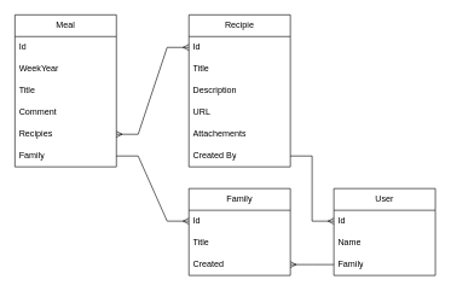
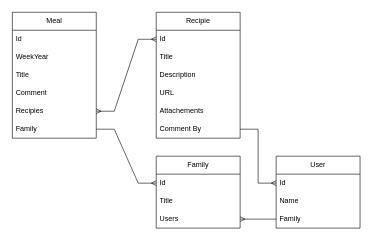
  <mxCell id="0" />
  <mxCell id="1" parent="0" />
  <mxCell id="2" value="Meal" style="swimlane;fontStyle=0;childLayout=stackLayout;horizontal=1;startSize=30;horizontalStack=0;resizeParent=1;resizeParentMax=0;resizeLast=0;collapsible=1;marginBottom=0;whiteSpace=wrap;html=1;" vertex="1" parent="1"><mxGeometry x="20" y="20" width="140" height="210" as="geometry" /></mxCell>
  <mxCell id="3" value="Id" style="text;strokeColor=none;fillColor=none;align=left;verticalAlign=middle;spacingLeft=4;spacingRight=4;overflow=hidden;points=[[0,0.5],[1,0.5]];portConstraint=eastwest;rotatable=0;whiteSpace=wrap;html=1;" vertex="1" parent="2"><mxGeometry y="30" width="140" height="30" as="geometry" /></mxCell>
  <mxCell id="4" value="WeekYear" style="text;strokeColor=none;fillColor=none;align=left;verticalAlign=middle;spacingLeft=4;spacingRight=4;overflow=hidden;points=[[0,0.5],[1,0.5]];portConstraint=eastwest;rotatable=0;whiteSpace=wrap;html=1;" vertex="1" parent="2"><mxGeometry y="60" width="140" height="30" as="geometry" /></mxCell>
  <mxCell id="5" value="Title" style="text;strokeColor=none;fillColor=none;align=left;verticalAlign=middle;spacingLeft=4;spacingRight=4;overflow=hidden;points=[[0,0.5],[1,0.5]];portConstraint=eastwest;rotatable=0;whiteSpace=wrap;html=1;" vertex="1" parent="2"><mxGeometry y="90" width="140" height="30" as="geometry" /></mxCell>
  <mxCell id="6" value="Comment" style="text;strokeColor=none;fillColor=none;align=left;verticalAlign=middle;spacingLeft=4;spacingRight=4;overflow=hidden;points=[[0,0.5],[1,0.5]];portConstraint=eastwest;rotatable=0;whiteSpace=wrap;html=1;" vertex="1" parent="2"><mxGeometry y="120" width="140" height="30" as="geometry" /></mxCell>
  <mxCell id="7" value="Recipies" style="text;strokeColor=none;fillColor=none;align=left;verticalAlign=middle;spacingLeft=4;spacingRight=4;overflow=hidden;points=[[0,0.5],[1,0.5]];portConstraint=eastwest;rotatable=0;whiteSpace=wrap;html=1;" vertex="1" parent="2"><mxGeometry y="150" width="140" height="30" as="geometry" /></mxCell>
  <mxCell id="8" value="Family" style="text;strokeColor=none;fillColor=none;align=left;verticalAlign=middle;spacingLeft=4;spacingRight=4;overflow=hidden;points=[[0,0.5],[1,0.5]];portConstraint=eastwest;rotatable=0;whiteSpace=wrap;html=1;" vertex="1" parent="2"><mxGeometry y="180" width="140" height="30" as="geometry" /></mxCell>
  <mxCell id="9" value="Recipie" style="swimlane;fontStyle=0;childLayout=stackLayout;horizontal=1;startSize=30;horizontalStack=0;resizeParent=1;resizeParentMax=0;resizeLast=0;collapsible=1;marginBottom=0;whiteSpace=wrap;html=1;" vertex="1" parent="1"><mxGeometry x="260" y="20" width="140" height="210" as="geometry" /></mxCell>
  <mxCell id="10" value="Id" style="text;strokeColor=none;fillColor=none;align=left;verticalAlign=middle;spacingLeft=4;spacingRight=4;overflow=hidden;points=[[0,0.5],[1,0.5]];portConstraint=eastwest;rotatable=0;whiteSpace=wrap;html=1;" vertex="1" parent="9"><mxGeometry y="30" width="140" height="30" as="geometry" /></mxCell>
  <mxCell id="11" value="Title" style="text;strokeColor=none;fillColor=none;align=left;verticalAlign=middle;spacingLeft=4;spacingRight=4;overflow=hidden;points=[[0,0.5],[1,0.5]];portConstraint=eastwest;rotatable=0;whiteSpace=wrap;html=1;" vertex="1" parent="9"><mxGeometry y="60" width="140" height="30" as="geometry" /></mxCell>
  <mxCell id="12" value="Description" style="text;strokeColor=none;fillColor=none;align=left;verticalAlign=middle;spacingLeft=4;spacingRight=4;overflow=hidden;points=[[0,0.5],[1,0.5]];portConstraint=eastwest;rotatable=0;whiteSpace=wrap;html=1;" vertex="1" parent="9"><mxGeometry y="90" width="140" height="30" as="geometry" /></mxCell>
  <mxCell id="13" value="URL" style="text;strokeColor=none;fillColor=none;align=left;verticalAlign=middle;spacingLeft=4;spacingRight=4;overflow=hidden;points=[[0,0.5],[1,0.5]];portConstraint=eastwest;rotatable=0;whiteSpace=wrap;html=1;" vertex="1" parent="9"><mxGeometry y="120" width="140" height="30" as="geometry" /></mxCell>
  <mxCell id="14" value="Attachements" style="text;strokeColor=none;fillColor=none;align=left;verticalAlign=middle;spacingLeft=4;spacingRight=4;overflow=hidden;points=[[0,0.5],[1,0.5]];portConstraint=eastwest;rotatable=0;whiteSpace=wrap;html=1;" vertex="1" parent="9"><mxGeometry y="150" width="140" height="30" as="geometry" /></mxCell>
- <mxCell id="15" value="Created By" style="text;strokeColor=none;fillColor=none;align=left;verticalAlign=middle;spacingLeft=4;spacingRight=4;overflow=hidden;points=[[0,0.5],[1,0.5]];portConstraint=eastwest;rotatable=0;whiteSpace=wrap;html=1;" vertex="1" parent="9"><mxGeometry y="180" width="140" height="30" as="geometry" /></mxCell>
+ <mxCell id="15" value="Comment By" style="text;strokeColor=none;fillColor=none;align=left;verticalAlign=middle;spacingLeft=4;spacingRight=4;overflow=hidden;points=[[0,0.5],[1,0.5]];portConstraint=eastwest;rotatable=0;whiteSpace=wrap;html=1;" vertex="1" parent="9"><mxGeometry y="180" width="140" height="30" as="geometry" /></mxCell>
  <mxCell id="16" value="" style="edgeStyle=entityRelationEdgeStyle;fontSize=12;html=1;endArrow=ERmany;startArrow=ERmany;rounded=0;exitX=1;exitY=0.5;exitDx=0;exitDy=0;" edge="1" parent="1" source="7" target="10"><mxGeometry width="100" height="100" relative="1" as="geometry"><mxPoint x="140" y="420" as="sourcePoint" /><mxPoint x="240" y="320" as="targetPoint" /></mxGeometry></mxCell>
  <mxCell id="17" value="Family" style="swimlane;fontStyle=0;childLayout=stackLayout;horizontal=1;startSize=30;horizontalStack=0;resizeParent=1;resizeParentMax=0;resizeLast=0;collapsible=1;marginBottom=0;whiteSpace=wrap;html=1;" vertex="1" parent="1"><mxGeometry x="260" y="260" width="140" height="120" as="geometry" /></mxCell>
  <mxCell id="18" value="Id" style="text;strokeColor=none;fillColor=none;align=left;verticalAlign=middle;spacingLeft=4;spacingRight=4;overflow=hidden;points=[[0,0.5],[1,0.5]];portConstraint=eastwest;rotatable=0;whiteSpace=wrap;html=1;" vertex="1" parent="17"><mxGeometry y="30" width="140" height="30" as="geometry" /></mxCell>
  <mxCell id="19" value="Title" style="text;strokeColor=none;fillColor=none;align=left;verticalAlign=middle;spacingLeft=4;spacingRight=4;overflow=hidden;points=[[0,0.5],[1,0.5]];portConstraint=eastwest;rotatable=0;whiteSpace=wrap;html=1;" vertex="1" parent="17"><mxGeometry y="60" width="140" height="30" as="geometry" /></mxCell>
- <mxCell id="20" value="Created" style="text;strokeColor=none;fillColor=none;align=left;verticalAlign=middle;spacingLeft=4;spacingRight=4;overflow=hidden;points=[[0,0.5],[1,0.5]];portConstraint=eastwest;rotatable=0;whiteSpace=wrap;html=1;" vertex="1" parent="17"><mxGeometry y="90" width="140" height="30" as="geometry" /></mxCell>
+ <mxCell id="20" value="Users" style="text;strokeColor=none;fillColor=none;align=left;verticalAlign=middle;spacingLeft=4;spacingRight=4;overflow=hidden;points=[[0,0.5],[1,0.5]];portConstraint=eastwest;rotatable=0;whiteSpace=wrap;html=1;" vertex="1" parent="17"><mxGeometry y="90" width="140" height="30" as="geometry" /></mxCell>
  <mxCell id="21" value="" style="edgeStyle=entityRelationEdgeStyle;fontSize=12;html=1;endArrow=ERmany;rounded=0;exitX=1;exitY=0.5;exitDx=0;exitDy=0;" edge="1" parent="1" source="8" target="18"><mxGeometry width="100" height="100" relative="1" as="geometry"><mxPoint x="60" y="430" as="sourcePoint" /><mxPoint x="160" y="330" as="targetPoint" /></mxGeometry></mxCell>
  <mxCell id="22" value="User" style="swimlane;fontStyle=0;childLayout=stackLayout;horizontal=1;startSize=30;horizontalStack=0;resizeParent=1;resizeParentMax=0;resizeLast=0;collapsible=1;marginBottom=0;whiteSpace=wrap;html=1;" vertex="1" parent="1"><mxGeometry x="460" y="260" width="140" height="120" as="geometry" /></mxCell>
  <mxCell id="23" value="Id" style="text;strokeColor=none;fillColor=none;align=left;verticalAlign=middle;spacingLeft=4;spacingRight=4;overflow=hidden;points=[[0,0.5],[1,0.5]];portConstraint=eastwest;rotatable=0;whiteSpace=wrap;html=1;" vertex="1" parent="22"><mxGeometry y="30" width="140" height="30" as="geometry" /></mxCell>
  <mxCell id="24" value="Name" style="text;strokeColor=none;fillColor=none;align=left;verticalAlign=middle;spacingLeft=4;spacingRight=4;overflow=hidden;points=[[0,0.5],[1,0.5]];portConstraint=eastwest;rotatable=0;whiteSpace=wrap;html=1;" vertex="1" parent="22"><mxGeometry y="60" width="140" height="30" as="geometry" /></mxCell>
  <mxCell id="25" value="Family" style="text;strokeColor=none;fillColor=none;align=left;verticalAlign=middle;spacingLeft=4;spacingRight=4;overflow=hidden;points=[[0,0.5],[1,0.5]];portConstraint=eastwest;rotatable=0;whiteSpace=wrap;html=1;" vertex="1" parent="22"><mxGeometry y="90" width="140" height="30" as="geometry" /></mxCell>
  <mxCell id="26" value="" style="edgeStyle=entityRelationEdgeStyle;fontSize=12;html=1;endArrow=ERmany;rounded=0;exitX=0;exitY=0.5;exitDx=0;exitDy=0;entryX=1;entryY=0.5;entryDx=0;entryDy=0;" edge="1" parent="1" source="25" target="20"><mxGeometry width="100" height="100" relative="1" as="geometry"><mxPoint x="140" y="440" as="sourcePoint" /><mxPoint x="240" y="340" as="targetPoint" /></mxGeometry></mxCell>
  <mxCell id="27" value="" style="edgeStyle=entityRelationEdgeStyle;fontSize=12;html=1;endArrow=ERmany;rounded=0;" edge="1" parent="1" source="15" target="23"><mxGeometry width="100" height="100" relative="1" as="geometry"><mxPoint x="460" y="180" as="sourcePoint" /><mxPoint x="560" y="80" as="targetPoint" /></mxGeometry></mxCell>
